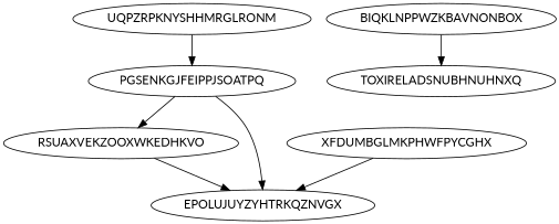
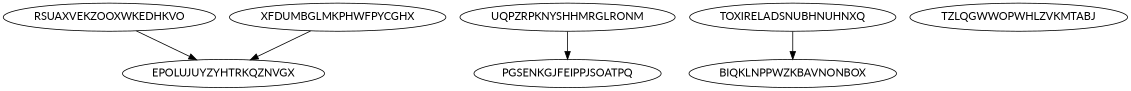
  digraph {
    fontname=Lato
    node [Processor=1 Start=0 Weight=16 fontname=Lato]
    edge [fontname=Lato]
    RSUAXVEKZOOXWKEDHKVO [Start=16]
    PGSENKGJFEIPPJSOATPQ
    EPOLUJUYZYHTRKQZNVGX [Start=45 Weight=19]
    UQPZRPKNYSHHMRGLRONM [Processor=2 Start=38 Weight=19]
    TOXIRELADSNUBHNUHNXQ [Processor=2 Weight=20]
    BIQKLNPPWZKBAVNONBOX [Processor=3 Start=35]
    XFDUMBGLMKPHWFPYCGHX [Processor=3 Weight=19]
+   TZLQGWWOPWHLZVKMTABJ [Processor=2 Start=20 Weight=18]
    RSUAXVEKZOOXWKEDHKVO -> EPOLUJUYZYHTRKQZNVGX [Weight=20]
-   PGSENKGJFEIPPJSOATPQ -> RSUAXVEKZOOXWKEDHKVO [Weight=10]
-   PGSENKGJFEIPPJSOATPQ -> EPOLUJUYZYHTRKQZNVGX [Weight=17]
    UQPZRPKNYSHHMRGLRONM -> PGSENKGJFEIPPJSOATPQ [Weight=12]
-   BIQKLNPPWZKBAVNONBOX -> TOXIRELADSNUBHNUHNXQ [Weight=15]
+   TOXIRELADSNUBHNUHNXQ -> BIQKLNPPWZKBAVNONBOX [Weight=15]
    XFDUMBGLMKPHWFPYCGHX -> EPOLUJUYZYHTRKQZNVGX [Weight=11]
  }
